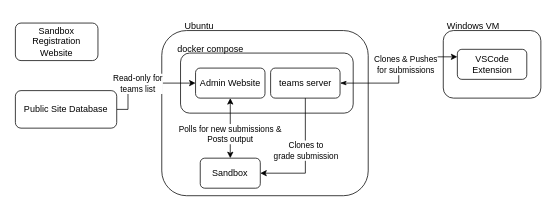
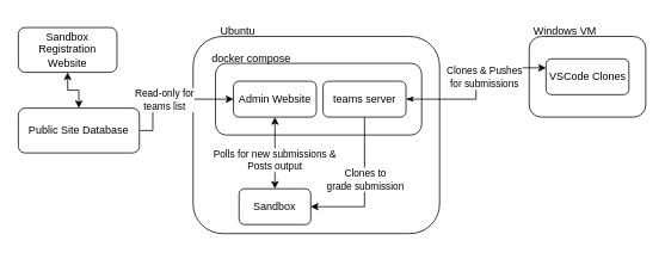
  <mxCell id="0" />
  <mxCell id="1" parent="0" />
  <mxCell id="2" value="Ubuntu" style="text;html=1;strokeColor=none;fillColor=none;align=center;verticalAlign=middle;whiteSpace=wrap;rounded=0;" parent="1" vertex="1"><mxGeometry x="215" y="20" width="100" height="30" as="geometry" /></mxCell>
  <mxCell id="3" value="" style="rounded=1;whiteSpace=wrap;html=1;fillColor=none;" parent="1" vertex="1"><mxGeometry x="215" y="40" width="275" height="220" as="geometry" /></mxCell>
  <mxCell id="4" value="" style="rounded=1;whiteSpace=wrap;html=1;fillColor=none;" parent="1" vertex="1"><mxGeometry x="240" y="70" width="230" height="80" as="geometry" /></mxCell>
  <mxCell id="5" style="edgeStyle=orthogonalEdgeStyle;rounded=0;orthogonalLoop=1;jettySize=auto;html=1;exitX=0.5;exitY=1;exitDx=0;exitDy=0;startArrow=classic;startFill=1;" edge="1" parent="1" source="7" target="8"><mxGeometry relative="1" as="geometry" /></mxCell>
  <mxCell id="6" value="Polls for new submissions &amp;amp;&lt;br&gt;Posts output" style="edgeLabel;html=1;align=center;verticalAlign=middle;resizable=0;points=[];" vertex="1" connectable="0" parent="5"><mxGeometry x="0.165" y="-1" relative="1" as="geometry"><mxPoint as="offset" /></mxGeometry></mxCell>
  <mxCell id="7" value="Admin Website" style="rounded=1;whiteSpace=wrap;html=1;" parent="1" vertex="1"><mxGeometry x="260" y="90" width="92.5" height="40" as="geometry" /></mxCell>
  <mxCell id="8" value="Sandbox" style="rounded=1;whiteSpace=wrap;html=1;" parent="1" vertex="1"><mxGeometry x="266.25" y="210" width="80" height="40" as="geometry" /></mxCell>
  <mxCell id="9" value="docker compose" style="text;html=1;strokeColor=none;fillColor=none;align=center;verticalAlign=middle;whiteSpace=wrap;rounded=0;" parent="1" vertex="1"><mxGeometry x="230" y="50" width="100" height="30" as="geometry" /></mxCell>
  <mxCell id="10" style="edgeStyle=orthogonalEdgeStyle;rounded=0;orthogonalLoop=1;jettySize=auto;html=1;exitX=1;exitY=0.5;exitDx=0;exitDy=0;entryX=0;entryY=0.25;entryDx=0;entryDy=0;startArrow=classicThin;startFill=1;" edge="1" parent="1" source="14" target="22"><mxGeometry relative="1" as="geometry" /></mxCell>
  <mxCell id="11" value="Clones &amp;amp; Pushes &lt;br&gt;for submissions" style="edgeLabel;html=1;align=center;verticalAlign=middle;resizable=0;points=[];" vertex="1" connectable="0" parent="10"><mxGeometry x="0.119" y="3" relative="1" as="geometry"><mxPoint x="12" y="4" as="offset" /></mxGeometry></mxCell>
  <mxCell id="12" style="edgeStyle=orthogonalEdgeStyle;rounded=0;orthogonalLoop=1;jettySize=auto;html=1;exitX=0.5;exitY=1;exitDx=0;exitDy=0;entryX=1;entryY=0.5;entryDx=0;entryDy=0;" edge="1" parent="1" source="14" target="8"><mxGeometry relative="1" as="geometry" /></mxCell>
  <mxCell id="13" value="Clones to&lt;br&gt;grade submission" style="edgeLabel;html=1;align=center;verticalAlign=middle;resizable=0;points=[];" vertex="1" connectable="0" parent="12"><mxGeometry x="-0.295" y="-1" relative="1" as="geometry"><mxPoint x="1" y="13" as="offset" /></mxGeometry></mxCell>
  <mxCell id="14" value="teams server" style="rounded=1;whiteSpace=wrap;html=1;" parent="1" vertex="1"><mxGeometry x="360" y="90" width="92.5" height="40" as="geometry" /></mxCell>
+ <mxCell id="15" style="edgeStyle=orthogonalEdgeStyle;rounded=0;orthogonalLoop=1;jettySize=auto;html=1;entryX=0.5;entryY=0;entryDx=0;entryDy=0;startArrow=classic;startFill=1;" parent="1" source="16" target="19" edge="1"><mxGeometry relative="1" as="geometry" /></mxCell>
  <mxCell id="16" value="Sandbox Registration Website" style="rounded=1;whiteSpace=wrap;html=1;" parent="1" vertex="1"><mxGeometry x="20" y="30" width="110" height="50" as="geometry" /></mxCell>
  <mxCell id="17" style="edgeStyle=orthogonalEdgeStyle;rounded=0;orthogonalLoop=1;jettySize=auto;html=1;exitX=1;exitY=0.5;exitDx=0;exitDy=0;entryX=0;entryY=0.5;entryDx=0;entryDy=0;" edge="1" parent="1" source="19" target="7"><mxGeometry relative="1" as="geometry"><Array as="points"><mxPoint x="170" y="145" /><mxPoint x="170" y="110" /></Array></mxGeometry></mxCell>
  <mxCell id="18" value="Read-only for&lt;br&gt;teams list" style="edgeLabel;html=1;align=center;verticalAlign=middle;resizable=0;points=[];" vertex="1" connectable="0" parent="17"><mxGeometry x="0.021" y="2" relative="1" as="geometry"><mxPoint x="-9" y="2" as="offset" /></mxGeometry></mxCell>
  <mxCell id="19" value="Public Site Database" style="rounded=1;whiteSpace=wrap;html=1;" parent="1" vertex="1"><mxGeometry x="20" y="120" width="135" height="50" as="geometry" /></mxCell>
  <mxCell id="20" value="" style="rounded=1;whiteSpace=wrap;html=1;fillColor=none;" vertex="1" parent="1"><mxGeometry x="590" y="40" width="130" height="90" as="geometry" /></mxCell>
  <mxCell id="21" value="Windows VM" style="text;html=1;strokeColor=none;fillColor=none;align=center;verticalAlign=middle;whiteSpace=wrap;rounded=0;" vertex="1" parent="1"><mxGeometry x="580" y="20" width="100" height="30" as="geometry" /></mxCell>
- <mxCell id="22" value="VSCode Extension" style="rounded=1;whiteSpace=wrap;html=1;" vertex="1" parent="1"><mxGeometry x="608.75" y="65" width="92.5" height="40" as="geometry" /></mxCell>
+ <mxCell id="22" value="VSCode Clones" style="rounded=1;whiteSpace=wrap;html=1;" vertex="1" parent="1"><mxGeometry x="608.75" y="65" width="92.5" height="40" as="geometry" /></mxCell>
